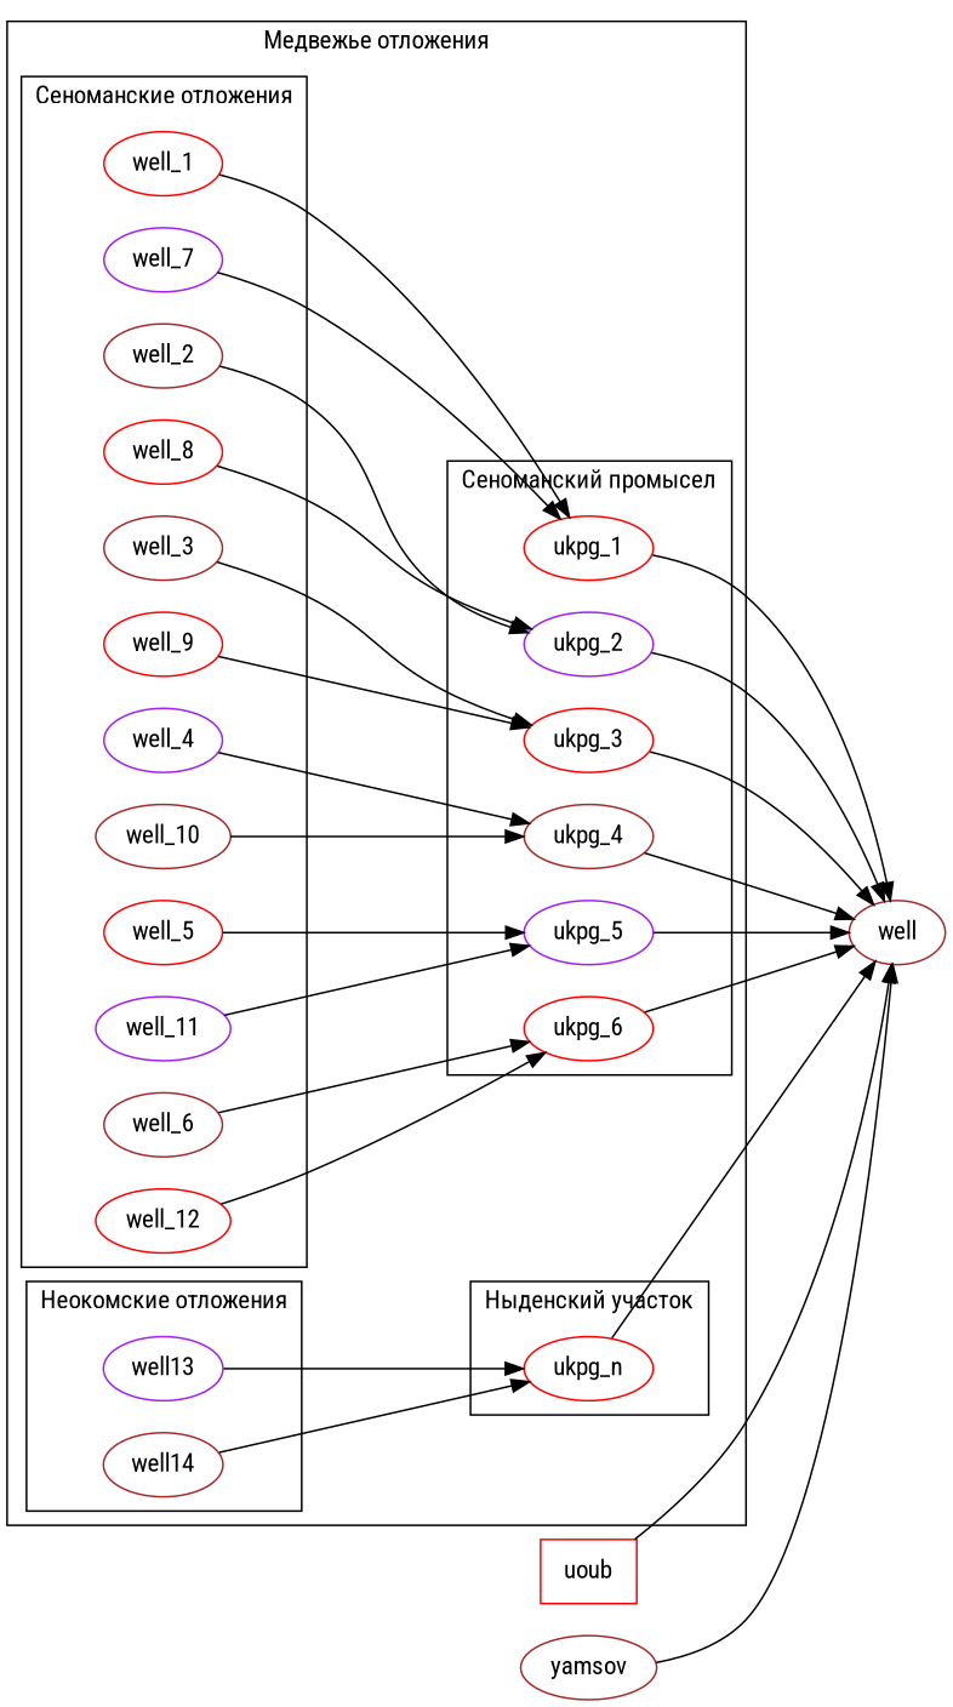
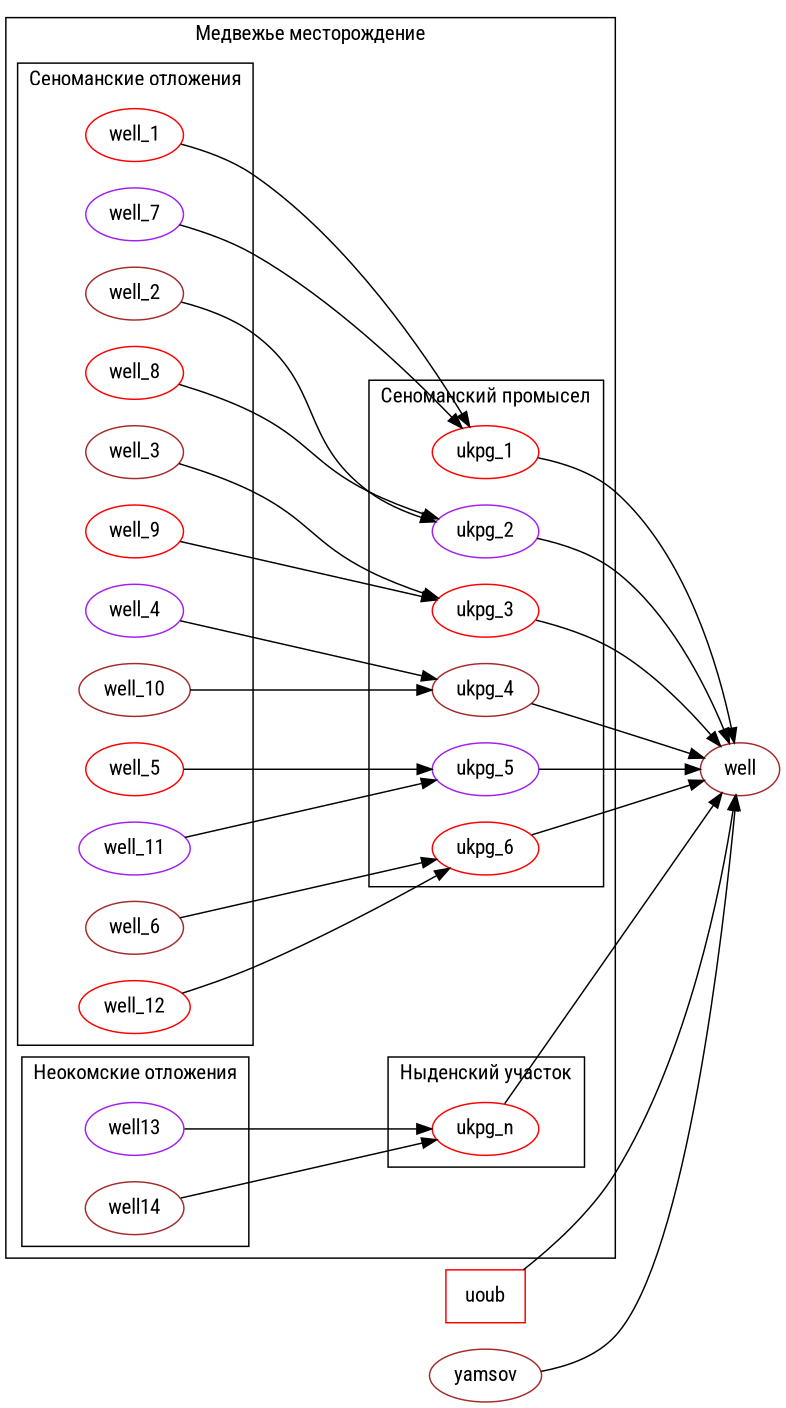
  digraph {
    fontname="Roboto Condensed"
    rankdir=LR
    ranksep=1
    node [color=red fontname="Roboto Condensed"]
    edge [fontname="Roboto Condensed"]
    well_1
    well_2 [color=brown]
    well_3 [color=brown]
    well_4 [color=purple]
    well_5
    well_6 [color=brown]
    well_7 [color=purple]
    well_8
    well_9
    well_10 [color=brown]
    well_11 [color=purple]
    well_12
    well13 [color=purple]
    well14 [color=brown]
    ukpg_1
    ukpg_2 [color=purple]
    ukpg_3
    ukpg_4 [color=brown]
    ukpg_5 [color=purple]
    ukpg_6
    ukpg_n
    n22 [color=brown label=well]
    uoub [shape=box]
    yamsov [color=brown]
    subgraph cluster_1 {
-     label="Медвежье отложения"
+     label="Медвежье месторождение"
      ranksep=3
      subgraph cluster_2 {
        label="Сеноманские отложения"
        ranksep=3
        well_1
        well_2
        well_3
        well_4
        well_5
        well_6
        well_7
        well_8
        well_9
        well_10
        well_11
        well_12
      }
      subgraph cluster_3 {
        label="Неокомские отложения"
        ranksep=3
        well13
        well14
      }
      subgraph cluster_4 {
        label="Сеноманский промысел"
        ranksep=3
        ukpg_1
        ukpg_2
        ukpg_3
        ukpg_4
        ukpg_5
        ukpg_6
      }
      subgraph cluster_5 {
        label="Ныденский участок"
        ranksep=3
        ukpg_n
      }
    }
    well_1 -> ukpg_1
    well_2 -> ukpg_2
    well_3 -> ukpg_3
    well_4 -> ukpg_4
    well_5 -> ukpg_5
    well_6 -> ukpg_6
    well_7 -> ukpg_1
    well_8 -> ukpg_2
    well_9 -> ukpg_3
    well_10 -> ukpg_4
    well_11 -> ukpg_5
    well_12 -> ukpg_6
    well13 -> ukpg_n
    well14 -> ukpg_n
    ukpg_1 -> n22
    ukpg_2 -> n22
    ukpg_3 -> n22
    ukpg_4 -> n22
    ukpg_5 -> n22
    ukpg_6 -> n22
    ukpg_n -> n22
    uoub -> n22
    yamsov -> n22
  }
